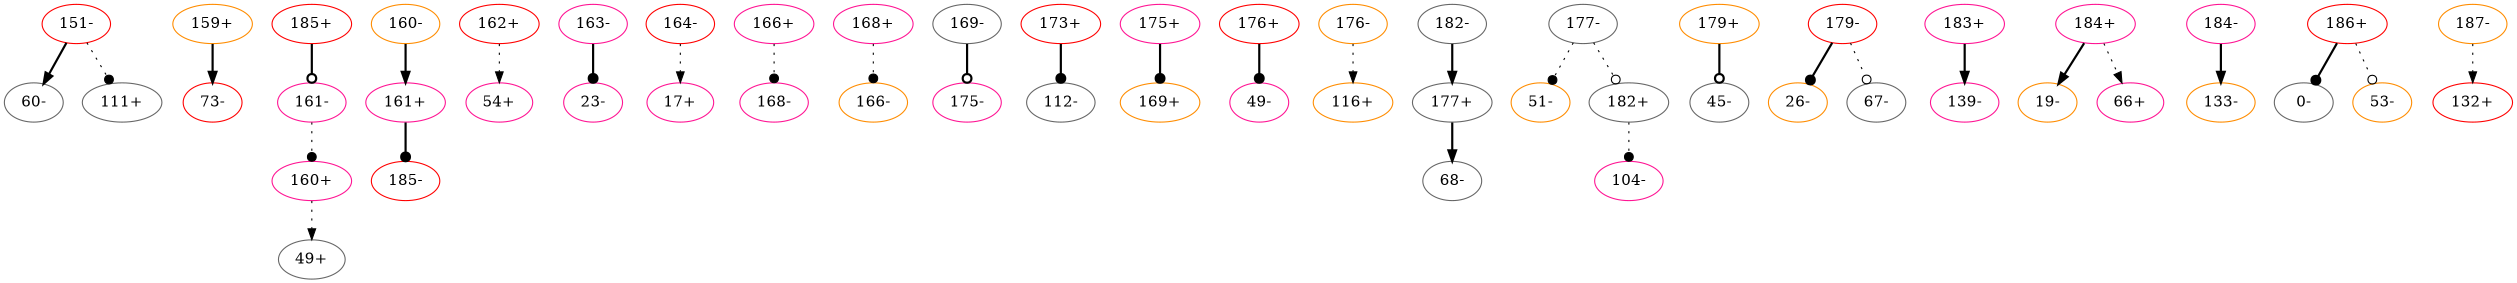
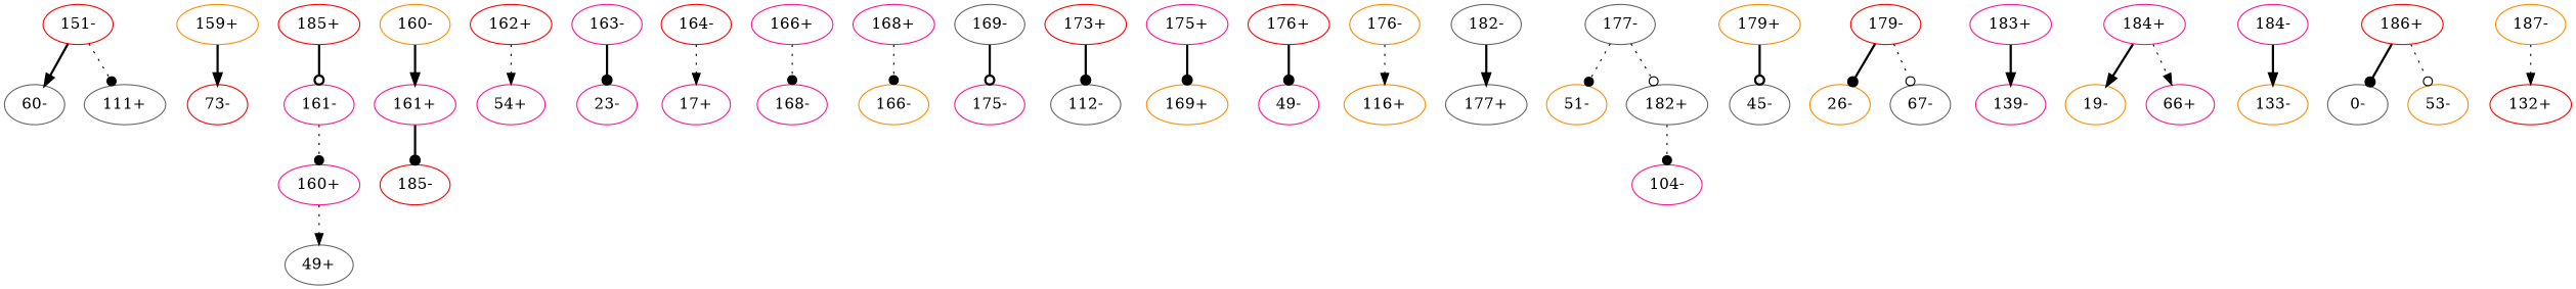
  digraph {
    k=43
    n=10
    s=1997
    node [color=deeppink]
    edge [arrowhead=normal d=-33 e=2.7 n=34 style=bold]
    "151-" [color=red]
    "60-" [color=gray40]
    "111+" [color=gray40]
    "159+" [color=darkorange]
    "73-" [color=red]
    "49+" [color=gray40]
    "160+"
    "160-" [color=darkorange]
    "161+"
    "185-" [color=red]
    "161-"
    "162+" [color=red]
    "54+"
    "163-"
    "23-"
    "164-" [color=red]
    "17+"
    "166+"
    "168-"
    "166-" [color=darkorange]
    "168+"
    "169-" [color=gray40]
    "175-"
    "173+" [color=red]
    "112-" [color=gray40]
    "169+" [color=darkorange]
    "175+"
    "176+" [color=red]
    "49-"
    "176-" [color=darkorange]
    "116+" [color=darkorange]
    "177+" [color=gray40]
-   "68-" [color=gray40]
    "177-" [color=gray40]
    "51-" [color=darkorange]
    "182+" [color=gray40]
    "104-"
    "179+" [color=darkorange]
    "45-" [color=gray40]
    "179-" [color=red]
    "26-" [color=darkorange]
    "67-" [color=gray40]
    "182-" [color=gray40]
    "183+"
    "139-"
    "19-" [color=darkorange]
    "184+"
    "66+"
    "133-" [color=darkorange]
    "184-"
    "185+" [color=red]
    "186+" [color=red]
    "0-" [color=gray40]
    "53-" [color=darkorange]
    "187-" [color=darkorange]
    "132+" [color=red]
    "151-" -> "60-" [d=40 e=3.6]
    "151-" -> "111+" [arrowhead=dot d=-35 n=59 style=dotted]
    "159+" -> "73-" [d=-22 e=2.6 n=66]
    "160+" -> "49+" [d=-37 e=3.0 n=47 style=dotted]
    "160-" -> "161+" [e=1.9 n=121]
    "161+" -> "185-" [arrowhead=dot d=-156 e=2.4 n=78]
    "161-" -> "160+" [arrowhead=dot e=1.9 n=121 style=dotted]
    "162+" -> "54+" [d=1 e=2.3 n=80 style=dotted]
    "163-" -> "23-" [arrowhead=dot d=0 e=3.7 n=31]
    "164-" -> "17+" [d=-47 e=2.3 n=85 style=dotted]
    "166+" -> "168-" [arrowhead=dot d=-6 e=2.4 n=75 style=dotted]
    "168+" -> "166-" [arrowhead=dot d=-6 e=2.4 n=75 style=dotted]
    "169-" -> "175-" [arrowhead=odot d=-1 e=5.1 n=17]
    "173+" -> "112-" [arrowhead=dot d=-40 n=59]
    "175+" -> "169+" [arrowhead=dot d=-1 e=5.1 n=17]
    "176+" -> "49-" [arrowhead=dot d=-43 e=2.2 n=87]
    "176-" -> "116+" [d=-3486 e=4.5 n=21 style=dotted]
-   "177+" -> "68-" [d=-3604 e=5.8 n=13]
    "177-" -> "51-" [arrowhead=dot d=-93 e=4.3 n=23 style=dotted]
    "177-" -> "182+" [arrowhead=odot d=-24 e=2.8 n=54 style=dotted]
    "182+" -> "104-" [arrowhead=dot d=58 e=5.4 n=15 style=dotted]
    "179+" -> "45-" [arrowhead=odot d=-31 n=61]
    "179-" -> "26-" [arrowhead=dot d=42 e=3.9 n=28]
    "179-" -> "67-" [arrowhead=odot n=58 style=dotted]
    "182-" -> "177+" [d=-24 e=2.8 n=54]
    "183+" -> "139-" [d=31 e=4.1 n=26]
    "184+" -> "19-" [d=-23 e=4.3 n=24]
    "184+" -> "66+" [d=52 e=3.6 style=dotted]
    "184-" -> "133-" [d=-14 e=4.2 n=25]
    "185+" -> "161-" [arrowhead=odot d=-156 e=2.4 n=78]
    "186+" -> "0-" [arrowhead=dot d=-46 e=6.6 n=10]
    "186+" -> "53-" [arrowhead=odot d=-36 e=5.4 n=15 style=dotted]
    "187-" -> "132+" [d=-11996 e=6.6 n=10 style=dotted]
  }
